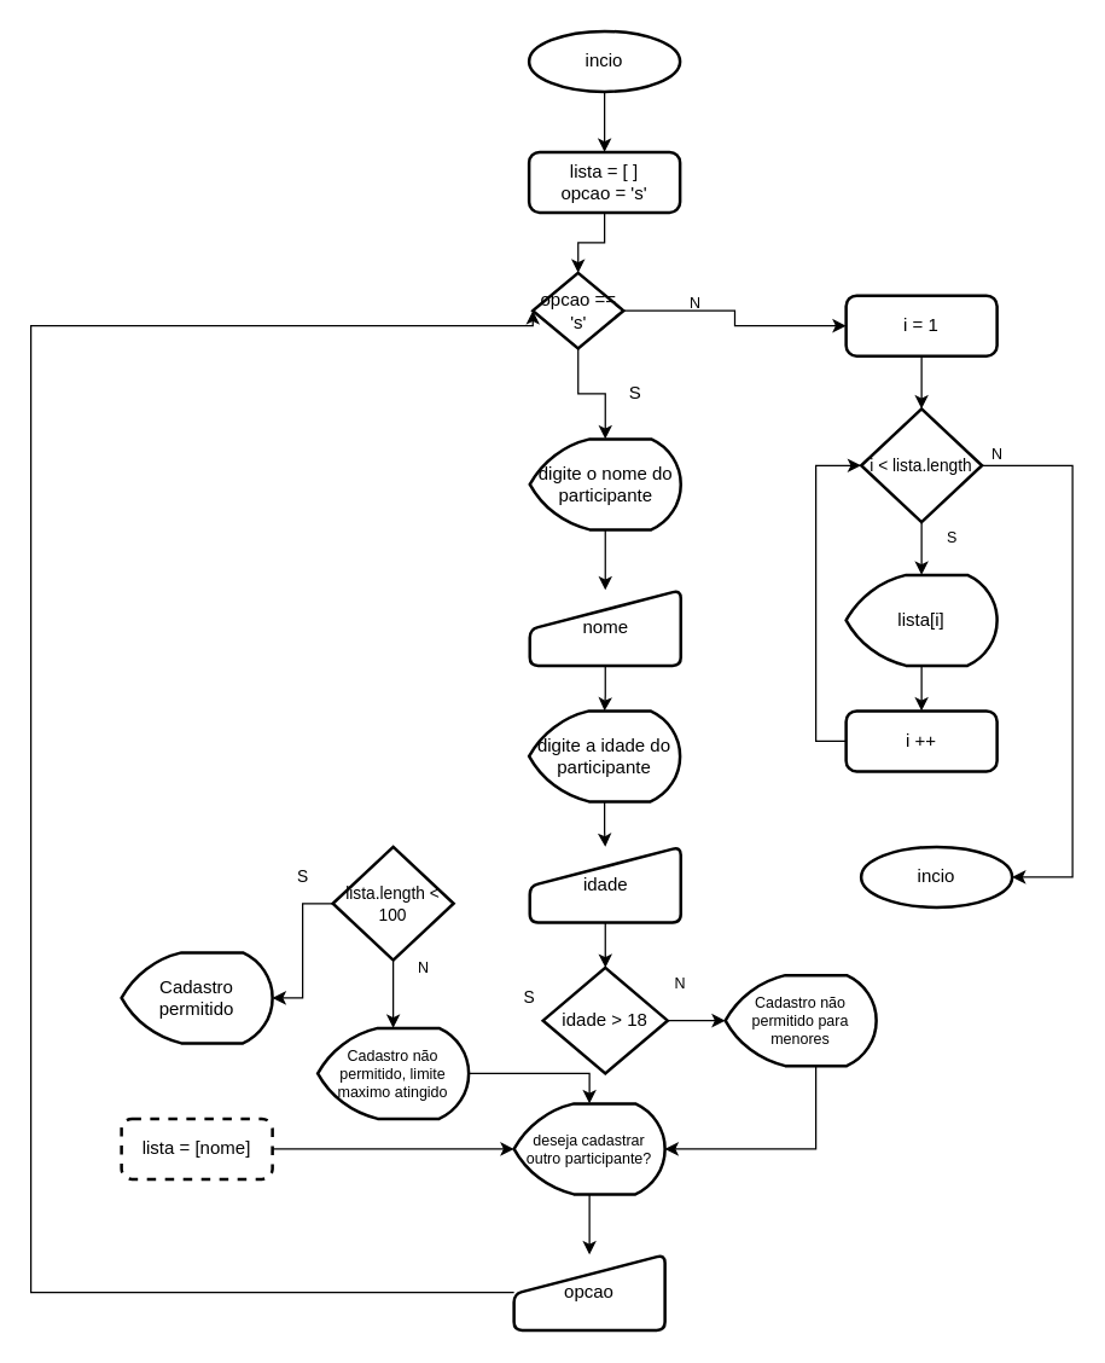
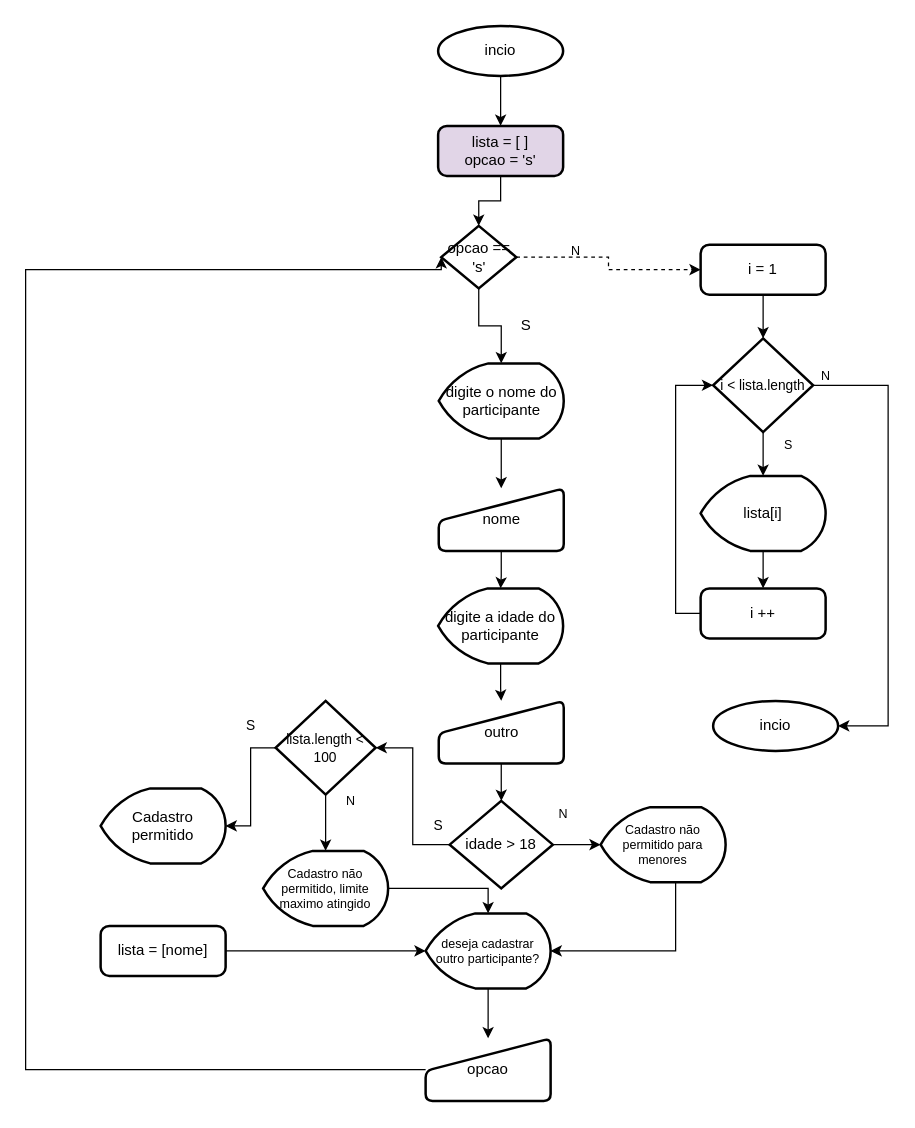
  <mxCell id="0" />
  <mxCell id="1" parent="0" />
  <mxCell id="2" style="edgeStyle=orthogonalEdgeStyle;rounded=0;orthogonalLoop=1;jettySize=auto;html=1;entryX=0.5;entryY=0;entryDx=0;entryDy=0;" edge="1" parent="1" source="3" target="5"><mxGeometry relative="1" as="geometry" /></mxCell>
  <mxCell id="3" value="incio" style="strokeWidth=2;html=1;shape=mxgraph.flowchart.start_2;whiteSpace=wrap;" vertex="1" parent="1"><mxGeometry x="350" y="20" width="100" height="40" as="geometry" /></mxCell>
  <mxCell id="4" style="edgeStyle=orthogonalEdgeStyle;rounded=0;orthogonalLoop=1;jettySize=auto;html=1;" edge="1" parent="1" source="5" target="8"><mxGeometry relative="1" as="geometry" /></mxCell>
- <mxCell id="5" value="lista = [ ]&lt;br&gt;opcao = 's'" style="rounded=1;whiteSpace=wrap;html=1;absoluteArcSize=1;arcSize=14;strokeWidth=2;" vertex="1" parent="1"><mxGeometry x="350" y="100" width="100" height="40" as="geometry" /></mxCell>
+ <mxCell id="5" value="lista = [ ]&lt;br&gt;opcao = 's'" style="rounded=1;whiteSpace=wrap;html=1;absoluteArcSize=1;arcSize=14;strokeWidth=2;fillColor=#e1d5e7;" vertex="1" parent="1"><mxGeometry x="350" y="100" width="100" height="40" as="geometry" /></mxCell>
  <mxCell id="6" style="edgeStyle=orthogonalEdgeStyle;rounded=0;orthogonalLoop=1;jettySize=auto;html=1;entryX=0.5;entryY=0;entryDx=0;entryDy=0;entryPerimeter=0;" edge="1" parent="1" source="8" target="10"><mxGeometry relative="1" as="geometry" /></mxCell>
- <mxCell id="7" style="edgeStyle=orthogonalEdgeStyle;rounded=0;orthogonalLoop=1;jettySize=auto;html=1;entryX=0;entryY=0.5;entryDx=0;entryDy=0;fontSize=10;" edge="1" parent="1" source="8" target="40"><mxGeometry relative="1" as="geometry" /></mxCell>
+ <mxCell id="7" style="edgeStyle=orthogonalEdgeStyle;rounded=0;orthogonalLoop=1;jettySize=auto;html=1;entryX=0;entryY=0.5;entryDx=0;entryDy=0;fontSize=10;dashed=1;" edge="1" parent="1" source="8" target="40"><mxGeometry relative="1" as="geometry" /></mxCell>
  <mxCell id="8" value="opcao == 's'" style="strokeWidth=2;html=1;shape=mxgraph.flowchart.decision;whiteSpace=wrap;" vertex="1" parent="1"><mxGeometry x="352.5" y="180" width="60" height="50" as="geometry" /></mxCell>
  <mxCell id="9" style="edgeStyle=orthogonalEdgeStyle;rounded=0;orthogonalLoop=1;jettySize=auto;html=1;" edge="1" parent="1" source="10" target="13"><mxGeometry relative="1" as="geometry" /></mxCell>
  <mxCell id="10" value="digite o nome do participante" style="strokeWidth=2;html=1;shape=mxgraph.flowchart.display;whiteSpace=wrap;" vertex="1" parent="1"><mxGeometry x="350.5" y="290" width="100" height="60" as="geometry" /></mxCell>
  <mxCell id="11" value="S" style="text;html=1;align=center;verticalAlign=middle;resizable=0;points=[];autosize=1;strokeColor=none;fillColor=none;" vertex="1" parent="1"><mxGeometry x="410" y="250" width="20" height="20" as="geometry" /></mxCell>
  <mxCell id="12" style="edgeStyle=orthogonalEdgeStyle;rounded=0;orthogonalLoop=1;jettySize=auto;html=1;" edge="1" parent="1" source="13" target="15"><mxGeometry relative="1" as="geometry" /></mxCell>
  <mxCell id="13" value="nome" style="html=1;strokeWidth=2;shape=manualInput;whiteSpace=wrap;rounded=1;size=26;arcSize=11;" vertex="1" parent="1"><mxGeometry x="350.5" y="390" width="100" height="50" as="geometry" /></mxCell>
  <mxCell id="14" style="edgeStyle=orthogonalEdgeStyle;rounded=0;orthogonalLoop=1;jettySize=auto;html=1;" edge="1" parent="1" source="15" target="17"><mxGeometry relative="1" as="geometry" /></mxCell>
  <mxCell id="15" value="digite a idade do participante" style="strokeWidth=2;html=1;shape=mxgraph.flowchart.display;whiteSpace=wrap;" vertex="1" parent="1"><mxGeometry x="350" y="470" width="100" height="60" as="geometry" /></mxCell>
  <mxCell id="16" style="edgeStyle=orthogonalEdgeStyle;rounded=0;orthogonalLoop=1;jettySize=auto;html=1;" edge="1" parent="1" source="17" target="20"><mxGeometry relative="1" as="geometry" /></mxCell>
- <mxCell id="17" value="idade" style="html=1;strokeWidth=2;shape=manualInput;whiteSpace=wrap;rounded=1;size=26;arcSize=11;" vertex="1" parent="1"><mxGeometry x="350.5" y="560" width="100" height="50" as="geometry" /></mxCell>
+ <mxCell id="17" value="outro" style="html=1;strokeWidth=2;shape=manualInput;whiteSpace=wrap;rounded=1;size=26;arcSize=11;" vertex="1" parent="1"><mxGeometry x="350.5" y="560" width="100" height="50" as="geometry" /></mxCell>
+ <mxCell id="18" style="edgeStyle=orthogonalEdgeStyle;rounded=0;orthogonalLoop=1;jettySize=auto;html=1;entryX=1;entryY=0.5;entryDx=0;entryDy=0;entryPerimeter=0;fontSize=11;" edge="1" parent="1" source="20" target="23"><mxGeometry relative="1" as="geometry" /></mxCell>
  <mxCell id="19" style="edgeStyle=orthogonalEdgeStyle;rounded=0;orthogonalLoop=1;jettySize=auto;html=1;entryX=0;entryY=0.5;entryDx=0;entryDy=0;entryPerimeter=0;fontSize=10;" edge="1" parent="1" source="20" target="37"><mxGeometry relative="1" as="geometry" /></mxCell>
  <mxCell id="20" value="idade &amp;gt; 18" style="strokeWidth=2;html=1;shape=mxgraph.flowchart.decision;whiteSpace=wrap;" vertex="1" parent="1"><mxGeometry x="359.25" y="640" width="82.5" height="70" as="geometry" /></mxCell>
  <mxCell id="21" style="edgeStyle=orthogonalEdgeStyle;rounded=0;orthogonalLoop=1;jettySize=auto;html=1;fontSize=11;" edge="1" parent="1" source="23" target="25"><mxGeometry relative="1" as="geometry" /></mxCell>
  <mxCell id="22" style="edgeStyle=orthogonalEdgeStyle;rounded=0;orthogonalLoop=1;jettySize=auto;html=1;fontSize=10;" edge="1" parent="1" source="23" target="34"><mxGeometry relative="1" as="geometry" /></mxCell>
  <mxCell id="23" value="lista.length &amp;lt; 100" style="strokeWidth=2;html=1;shape=mxgraph.flowchart.decision;whiteSpace=wrap;fontSize=11;" vertex="1" parent="1"><mxGeometry x="220" y="560" width="80" height="75" as="geometry" /></mxCell>
  <mxCell id="24" value="S" style="text;html=1;align=center;verticalAlign=middle;resizable=0;points=[];autosize=1;strokeColor=none;fillColor=none;fontSize=11;" vertex="1" parent="1"><mxGeometry x="340" y="650" width="20" height="20" as="geometry" /></mxCell>
  <mxCell id="25" value="Cadastro permitido" style="strokeWidth=2;html=1;shape=mxgraph.flowchart.display;whiteSpace=wrap;" vertex="1" parent="1"><mxGeometry x="80" y="630" width="100" height="60" as="geometry" /></mxCell>
  <mxCell id="26" value="S" style="text;html=1;align=center;verticalAlign=middle;resizable=0;points=[];autosize=1;strokeColor=none;fillColor=none;fontSize=11;" vertex="1" parent="1"><mxGeometry x="190" y="570" width="20" height="20" as="geometry" /></mxCell>
  <mxCell id="27" style="edgeStyle=orthogonalEdgeStyle;rounded=0;orthogonalLoop=1;jettySize=auto;html=1;entryX=0;entryY=0.5;entryDx=0;entryDy=0;entryPerimeter=0;fontSize=10;" edge="1" parent="1" source="28" target="30"><mxGeometry relative="1" as="geometry" /></mxCell>
- <mxCell id="28" value="lista = [nome]" style="rounded=1;whiteSpace=wrap;html=1;absoluteArcSize=1;arcSize=14;strokeWidth=2;dashed=1;" vertex="1" parent="1"><mxGeometry x="80" y="740" width="100" height="40" as="geometry" /></mxCell>
+ <mxCell id="28" value="lista = [nome]" style="rounded=1;whiteSpace=wrap;html=1;absoluteArcSize=1;arcSize=14;strokeWidth=2;" vertex="1" parent="1"><mxGeometry x="80" y="740" width="100" height="40" as="geometry" /></mxCell>
  <mxCell id="29" style="edgeStyle=orthogonalEdgeStyle;rounded=0;orthogonalLoop=1;jettySize=auto;html=1;fontSize=10;" edge="1" parent="1" source="30" target="32"><mxGeometry relative="1" as="geometry" /></mxCell>
  <mxCell id="30" value="deseja cadastrar outro participante?" style="strokeWidth=2;html=1;shape=mxgraph.flowchart.display;whiteSpace=wrap;fontSize=10;" vertex="1" parent="1"><mxGeometry x="340" y="730" width="100" height="60" as="geometry" /></mxCell>
  <mxCell id="31" style="edgeStyle=orthogonalEdgeStyle;rounded=0;orthogonalLoop=1;jettySize=auto;html=1;entryX=0;entryY=0.5;entryDx=0;entryDy=0;entryPerimeter=0;fontSize=10;" edge="1" parent="1" source="32" target="8"><mxGeometry relative="1" as="geometry"><Array as="points"><mxPoint x="20" y="855" /><mxPoint x="20" y="215" /></Array></mxGeometry></mxCell>
  <mxCell id="32" value="opcao" style="html=1;strokeWidth=2;shape=manualInput;whiteSpace=wrap;rounded=1;size=26;arcSize=11;" vertex="1" parent="1"><mxGeometry x="340" y="830" width="100" height="50" as="geometry" /></mxCell>
  <mxCell id="33" style="edgeStyle=orthogonalEdgeStyle;rounded=0;orthogonalLoop=1;jettySize=auto;html=1;entryX=0.5;entryY=0;entryDx=0;entryDy=0;entryPerimeter=0;fontSize=10;" edge="1" parent="1" source="34" target="30"><mxGeometry relative="1" as="geometry" /></mxCell>
  <mxCell id="34" value="Cadastro não permitido, limite maximo atingido" style="strokeWidth=2;html=1;shape=mxgraph.flowchart.display;whiteSpace=wrap;fontSize=10;" vertex="1" parent="1"><mxGeometry x="210" y="680" width="100" height="60" as="geometry" /></mxCell>
  <mxCell id="35" value="N" style="text;html=1;align=center;verticalAlign=middle;resizable=0;points=[];autosize=1;strokeColor=none;fillColor=none;fontSize=10;" vertex="1" parent="1"><mxGeometry x="270" y="630" width="20" height="20" as="geometry" /></mxCell>
  <mxCell id="36" style="edgeStyle=orthogonalEdgeStyle;rounded=0;orthogonalLoop=1;jettySize=auto;html=1;entryX=1;entryY=0.5;entryDx=0;entryDy=0;entryPerimeter=0;fontSize=10;" edge="1" parent="1" source="37" target="30"><mxGeometry relative="1" as="geometry"><Array as="points"><mxPoint x="540" y="760" /></Array></mxGeometry></mxCell>
  <mxCell id="37" value="Cadastro não permitido para menores" style="strokeWidth=2;html=1;shape=mxgraph.flowchart.display;whiteSpace=wrap;fontSize=10;" vertex="1" parent="1"><mxGeometry x="480" y="645" width="100" height="60" as="geometry" /></mxCell>
  <mxCell id="38" value="N" style="text;html=1;align=center;verticalAlign=middle;resizable=0;points=[];autosize=1;strokeColor=none;fillColor=none;fontSize=10;" vertex="1" parent="1"><mxGeometry x="440" y="640" width="20" height="20" as="geometry" /></mxCell>
  <mxCell id="39" style="edgeStyle=orthogonalEdgeStyle;rounded=0;orthogonalLoop=1;jettySize=auto;html=1;fontSize=10;" edge="1" parent="1" source="40" target="44"><mxGeometry relative="1" as="geometry" /></mxCell>
  <mxCell id="40" value="i = 1" style="rounded=1;whiteSpace=wrap;html=1;absoluteArcSize=1;arcSize=14;strokeWidth=2;" vertex="1" parent="1"><mxGeometry x="560" y="195" width="100" height="40" as="geometry" /></mxCell>
  <mxCell id="41" value="N" style="text;html=1;align=center;verticalAlign=middle;resizable=0;points=[];autosize=1;strokeColor=none;fillColor=none;fontSize=10;" vertex="1" parent="1"><mxGeometry x="450" y="190" width="20" height="20" as="geometry" /></mxCell>
  <mxCell id="42" style="edgeStyle=orthogonalEdgeStyle;rounded=0;orthogonalLoop=1;jettySize=auto;html=1;fontSize=10;" edge="1" parent="1" source="44" target="46"><mxGeometry relative="1" as="geometry" /></mxCell>
  <mxCell id="43" style="edgeStyle=orthogonalEdgeStyle;rounded=0;orthogonalLoop=1;jettySize=auto;html=1;fontSize=10;" edge="1" parent="1" source="44" target="50"><mxGeometry relative="1" as="geometry"><Array as="points"><mxPoint x="710" y="308" /><mxPoint x="710" y="580" /></Array></mxGeometry></mxCell>
  <mxCell id="44" value="i &amp;lt; lista.length" style="strokeWidth=2;html=1;shape=mxgraph.flowchart.decision;whiteSpace=wrap;fontSize=11;" vertex="1" parent="1"><mxGeometry x="570" y="270" width="80" height="75" as="geometry" /></mxCell>
  <mxCell id="45" style="edgeStyle=orthogonalEdgeStyle;rounded=0;orthogonalLoop=1;jettySize=auto;html=1;entryX=0.5;entryY=0;entryDx=0;entryDy=0;fontSize=10;" edge="1" parent="1" source="46" target="49"><mxGeometry relative="1" as="geometry" /></mxCell>
  <mxCell id="46" value="lista[i]" style="strokeWidth=2;html=1;shape=mxgraph.flowchart.display;whiteSpace=wrap;" vertex="1" parent="1"><mxGeometry x="560" y="380" width="100" height="60" as="geometry" /></mxCell>
  <mxCell id="47" value="S" style="text;html=1;align=center;verticalAlign=middle;resizable=0;points=[];autosize=1;strokeColor=none;fillColor=none;fontSize=10;" vertex="1" parent="1"><mxGeometry x="620" y="345" width="20" height="20" as="geometry" /></mxCell>
  <mxCell id="48" style="edgeStyle=orthogonalEdgeStyle;rounded=0;orthogonalLoop=1;jettySize=auto;html=1;entryX=0;entryY=0.5;entryDx=0;entryDy=0;entryPerimeter=0;fontSize=10;" edge="1" parent="1" source="49" target="44"><mxGeometry relative="1" as="geometry"><Array as="points"><mxPoint x="540" y="490" /><mxPoint x="540" y="308" /></Array></mxGeometry></mxCell>
  <mxCell id="49" value="i ++" style="rounded=1;whiteSpace=wrap;html=1;absoluteArcSize=1;arcSize=14;strokeWidth=2;" vertex="1" parent="1"><mxGeometry x="560" y="470" width="100" height="40" as="geometry" /></mxCell>
  <mxCell id="50" value="incio" style="strokeWidth=2;html=1;shape=mxgraph.flowchart.start_2;whiteSpace=wrap;" vertex="1" parent="1"><mxGeometry x="570" y="560" width="100" height="40" as="geometry" /></mxCell>
  <mxCell id="51" value="N" style="text;html=1;align=center;verticalAlign=middle;resizable=0;points=[];autosize=1;strokeColor=none;fillColor=none;fontSize=10;" vertex="1" parent="1"><mxGeometry x="650" y="290" width="20" height="20" as="geometry" /></mxCell>
